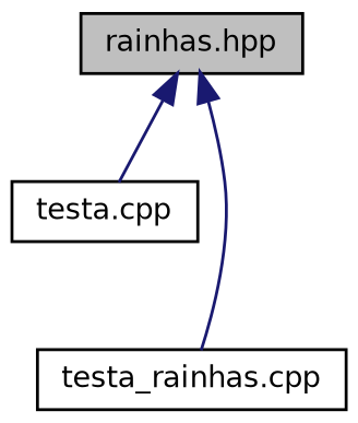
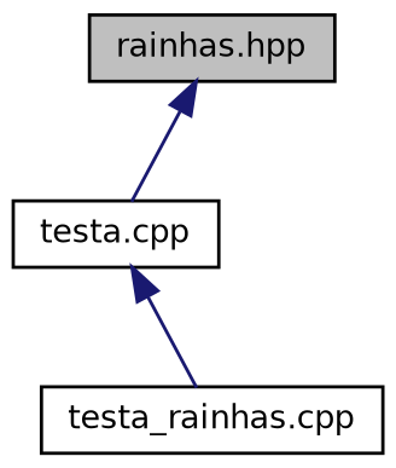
  digraph {
    node [color=black fillcolor=white fontname=Helvetica fontsize=10 shape=record style=filled]
    edge [color=midnightblue dir=back fontname=Helvetica fontsize=10 labelfontname=Helvetica labelfontsize=10 style=solid]
    n1 [fillcolor=grey75 fontcolor=black height=0.2 label="rainhas.hpp" width=0.4]
    n2 [height=0.2 label="testa.cpp" width=0.4]
    n3 [height=0.2 label="testa_rainhas.cpp" width=0.4]
    n1 -> n2
-   n1 -> n3
+   n2 -> n3
  }
